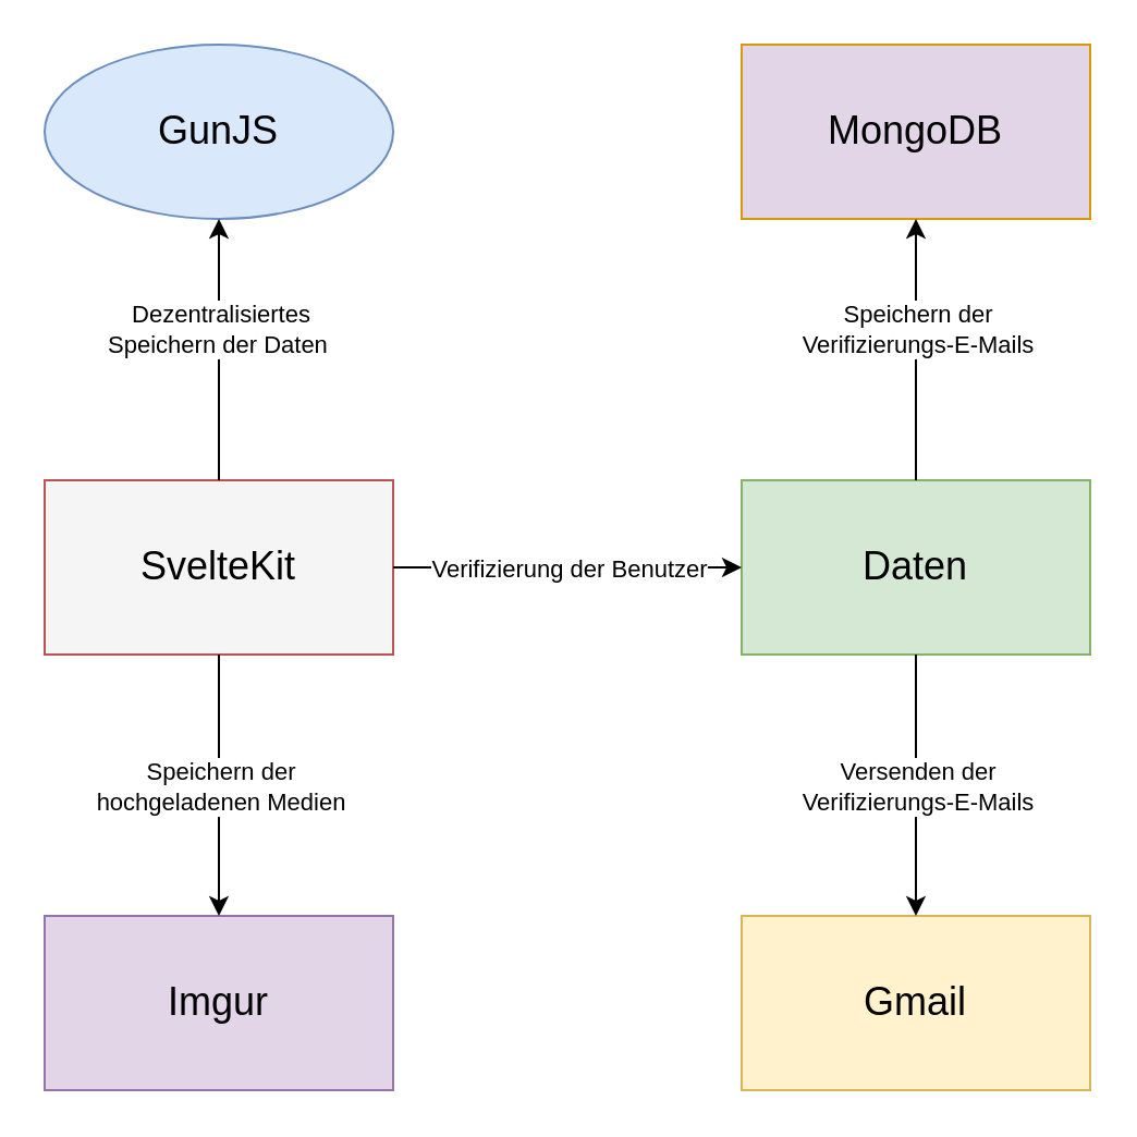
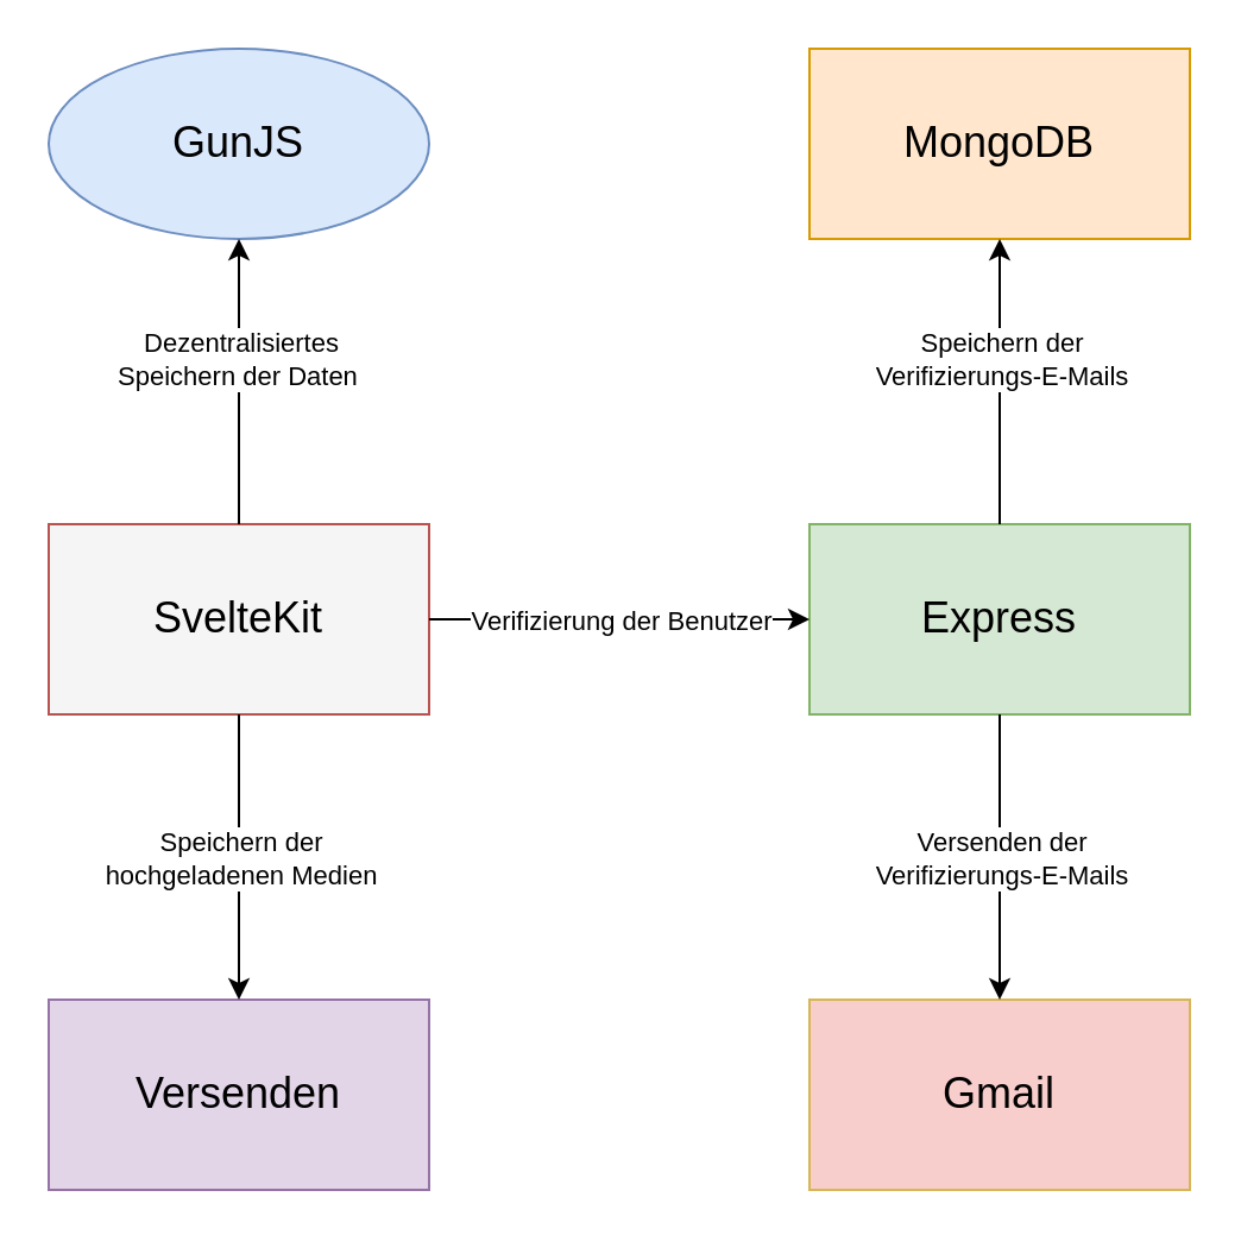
  <mxCell id="0" />
  <mxCell id="1" parent="0" />
  <mxCell id="2" value="&lt;font style=&quot;font-size: 18px;&quot;&gt;SvelteKit&lt;/font&gt;" style="rounded=0;whiteSpace=wrap;html=1;fillColor=#f5f5f5;strokeColor=#b85450;" parent="1" vertex="1"><mxGeometry x="20" y="220" width="160" height="80" as="geometry" /></mxCell>
  <mxCell id="3" value="&lt;font style=&quot;font-size: 18px;&quot;&gt;GunJS&lt;/font&gt;" style="ellipse;whiteSpace=wrap;html=1;fillColor=#dae8fc;strokeColor=#6c8ebf;" parent="1" vertex="1"><mxGeometry x="20" y="20" width="160" height="80" as="geometry" /></mxCell>
- <mxCell id="4" value="&lt;font style=&quot;font-size: 18px;&quot;&gt;Daten&lt;/font&gt;" style="rounded=0;whiteSpace=wrap;html=1;fillColor=#d5e8d4;strokeColor=#82b366;" parent="1" vertex="1"><mxGeometry x="340" y="220" width="160" height="80" as="geometry" /></mxCell>
- <mxCell id="5" value="&lt;font style=&quot;font-size: 18px;&quot;&gt;MongoDB&lt;/font&gt;" style="rounded=0;whiteSpace=wrap;html=1;fillColor=#e1d5e7;strokeColor=#d79b00;" parent="1" vertex="1"><mxGeometry x="340" y="20" width="160" height="80" as="geometry" /></mxCell>
- <mxCell id="6" value="&lt;font style=&quot;font-size: 18px;&quot;&gt;Gmail&lt;/font&gt;" style="rounded=0;whiteSpace=wrap;html=1;fillColor=#fff2cc;strokeColor=#d6b656;" parent="1" vertex="1"><mxGeometry x="340" y="420" width="160" height="80" as="geometry" /></mxCell>
- <mxCell id="7" value="&lt;span style=&quot;font-size: 18px;&quot;&gt;Imgur&lt;/span&gt;" style="rounded=0;whiteSpace=wrap;html=1;fillColor=#e1d5e7;strokeColor=#9673a6;" parent="1" vertex="1"><mxGeometry x="20" y="420" width="160" height="80" as="geometry" /></mxCell>
+ <mxCell id="4" value="&lt;font style=&quot;font-size: 18px;&quot;&gt;Express&lt;/font&gt;" style="rounded=0;whiteSpace=wrap;html=1;fillColor=#d5e8d4;strokeColor=#82b366;" parent="1" vertex="1"><mxGeometry x="340" y="220" width="160" height="80" as="geometry" /></mxCell>
+ <mxCell id="5" value="&lt;font style=&quot;font-size: 18px;&quot;&gt;MongoDB&lt;/font&gt;" style="rounded=0;whiteSpace=wrap;html=1;fillColor=#ffe6cc;strokeColor=#d79b00;" parent="1" vertex="1"><mxGeometry x="340" y="20" width="160" height="80" as="geometry" /></mxCell>
+ <mxCell id="6" value="&lt;font style=&quot;font-size: 18px;&quot;&gt;Gmail&lt;/font&gt;" style="rounded=0;whiteSpace=wrap;html=1;fillColor=#f8cecc;strokeColor=#d6b656;" parent="1" vertex="1"><mxGeometry x="340" y="420" width="160" height="80" as="geometry" /></mxCell>
+ <mxCell id="7" value="&lt;span style=&quot;font-size: 18px;&quot;&gt;Versenden&lt;/span&gt;" style="rounded=0;whiteSpace=wrap;html=1;fillColor=#e1d5e7;strokeColor=#9673a6;" parent="1" vertex="1"><mxGeometry x="20" y="420" width="160" height="80" as="geometry" /></mxCell>
  <mxCell id="8" value="" style="endArrow=classic;html=1;rounded=0;exitX=0.5;exitY=0;exitDx=0;exitDy=0;entryX=0.5;entryY=1;entryDx=0;entryDy=0;" parent="1" source="2" target="3" edge="1"><mxGeometry width="50" height="50" relative="1" as="geometry"><mxPoint x="110" y="190" as="sourcePoint" /><mxPoint x="160" y="140" as="targetPoint" /></mxGeometry></mxCell>
  <mxCell id="9" value="Dezentralisiertes &lt;br&gt;Speichern der Daten&amp;nbsp;" style="edgeLabel;html=1;align=center;verticalAlign=middle;resizable=0;points=[];" parent="8" vertex="1" connectable="0"><mxGeometry x="0.331" relative="1" as="geometry"><mxPoint y="10" as="offset" /></mxGeometry></mxCell>
  <mxCell id="10" value="" style="endArrow=classic;html=1;rounded=0;exitX=0.5;exitY=1;exitDx=0;exitDy=0;entryX=0.5;entryY=0;entryDx=0;entryDy=0;" parent="1" source="2" target="7" edge="1"><mxGeometry width="50" height="50" relative="1" as="geometry"><mxPoint x="250" y="230" as="sourcePoint" /><mxPoint x="250" y="110" as="targetPoint" /></mxGeometry></mxCell>
  <mxCell id="11" value="Speichern der&lt;br&gt;hochgeladenen Medien" style="edgeLabel;html=1;align=center;verticalAlign=middle;resizable=0;points=[];" parent="10" vertex="1" connectable="0"><mxGeometry x="0.331" relative="1" as="geometry"><mxPoint y="-20" as="offset" /></mxGeometry></mxCell>
  <mxCell id="12" value="" style="endArrow=classic;html=1;rounded=0;exitX=1;exitY=0.5;exitDx=0;exitDy=0;entryX=0;entryY=0.5;entryDx=0;entryDy=0;" parent="1" source="2" target="4" edge="1"><mxGeometry width="50" height="50" relative="1" as="geometry"><mxPoint x="250" y="270" as="sourcePoint" /><mxPoint x="250" y="390" as="targetPoint" /></mxGeometry></mxCell>
  <mxCell id="13" value="Verifizierung der Benutzer" style="edgeLabel;html=1;align=center;verticalAlign=middle;resizable=0;points=[];" parent="12" vertex="1" connectable="0"><mxGeometry x="0.331" relative="1" as="geometry"><mxPoint x="-26" as="offset" /></mxGeometry></mxCell>
  <mxCell id="14" value="" style="endArrow=classic;html=1;rounded=0;exitX=0.5;exitY=0;exitDx=0;exitDy=0;entryX=0.5;entryY=1;entryDx=0;entryDy=0;" parent="1" source="4" target="5" edge="1"><mxGeometry width="50" height="50" relative="1" as="geometry"><mxPoint x="410" y="150" as="sourcePoint" /><mxPoint x="570" y="150" as="targetPoint" /></mxGeometry></mxCell>
  <mxCell id="15" value="Speichern der&lt;br&gt;Verifizierungs-E-Mails" style="edgeLabel;html=1;align=center;verticalAlign=middle;resizable=0;points=[];" parent="14" vertex="1" connectable="0"><mxGeometry x="0.331" relative="1" as="geometry"><mxPoint y="10" as="offset" /></mxGeometry></mxCell>
  <mxCell id="16" value="" style="endArrow=classic;html=1;rounded=0;exitX=0.5;exitY=1;exitDx=0;exitDy=0;entryX=0.5;entryY=0;entryDx=0;entryDy=0;" parent="1" source="4" target="6" edge="1"><mxGeometry width="50" height="50" relative="1" as="geometry"><mxPoint x="510" y="380" as="sourcePoint" /><mxPoint x="510" y="260" as="targetPoint" /></mxGeometry></mxCell>
  <mxCell id="17" value="Versenden der&lt;br&gt;Verifizierungs-E-Mails" style="edgeLabel;html=1;align=center;verticalAlign=middle;resizable=0;points=[];" parent="16" vertex="1" connectable="0"><mxGeometry x="0.331" relative="1" as="geometry"><mxPoint y="-20" as="offset" /></mxGeometry></mxCell>
